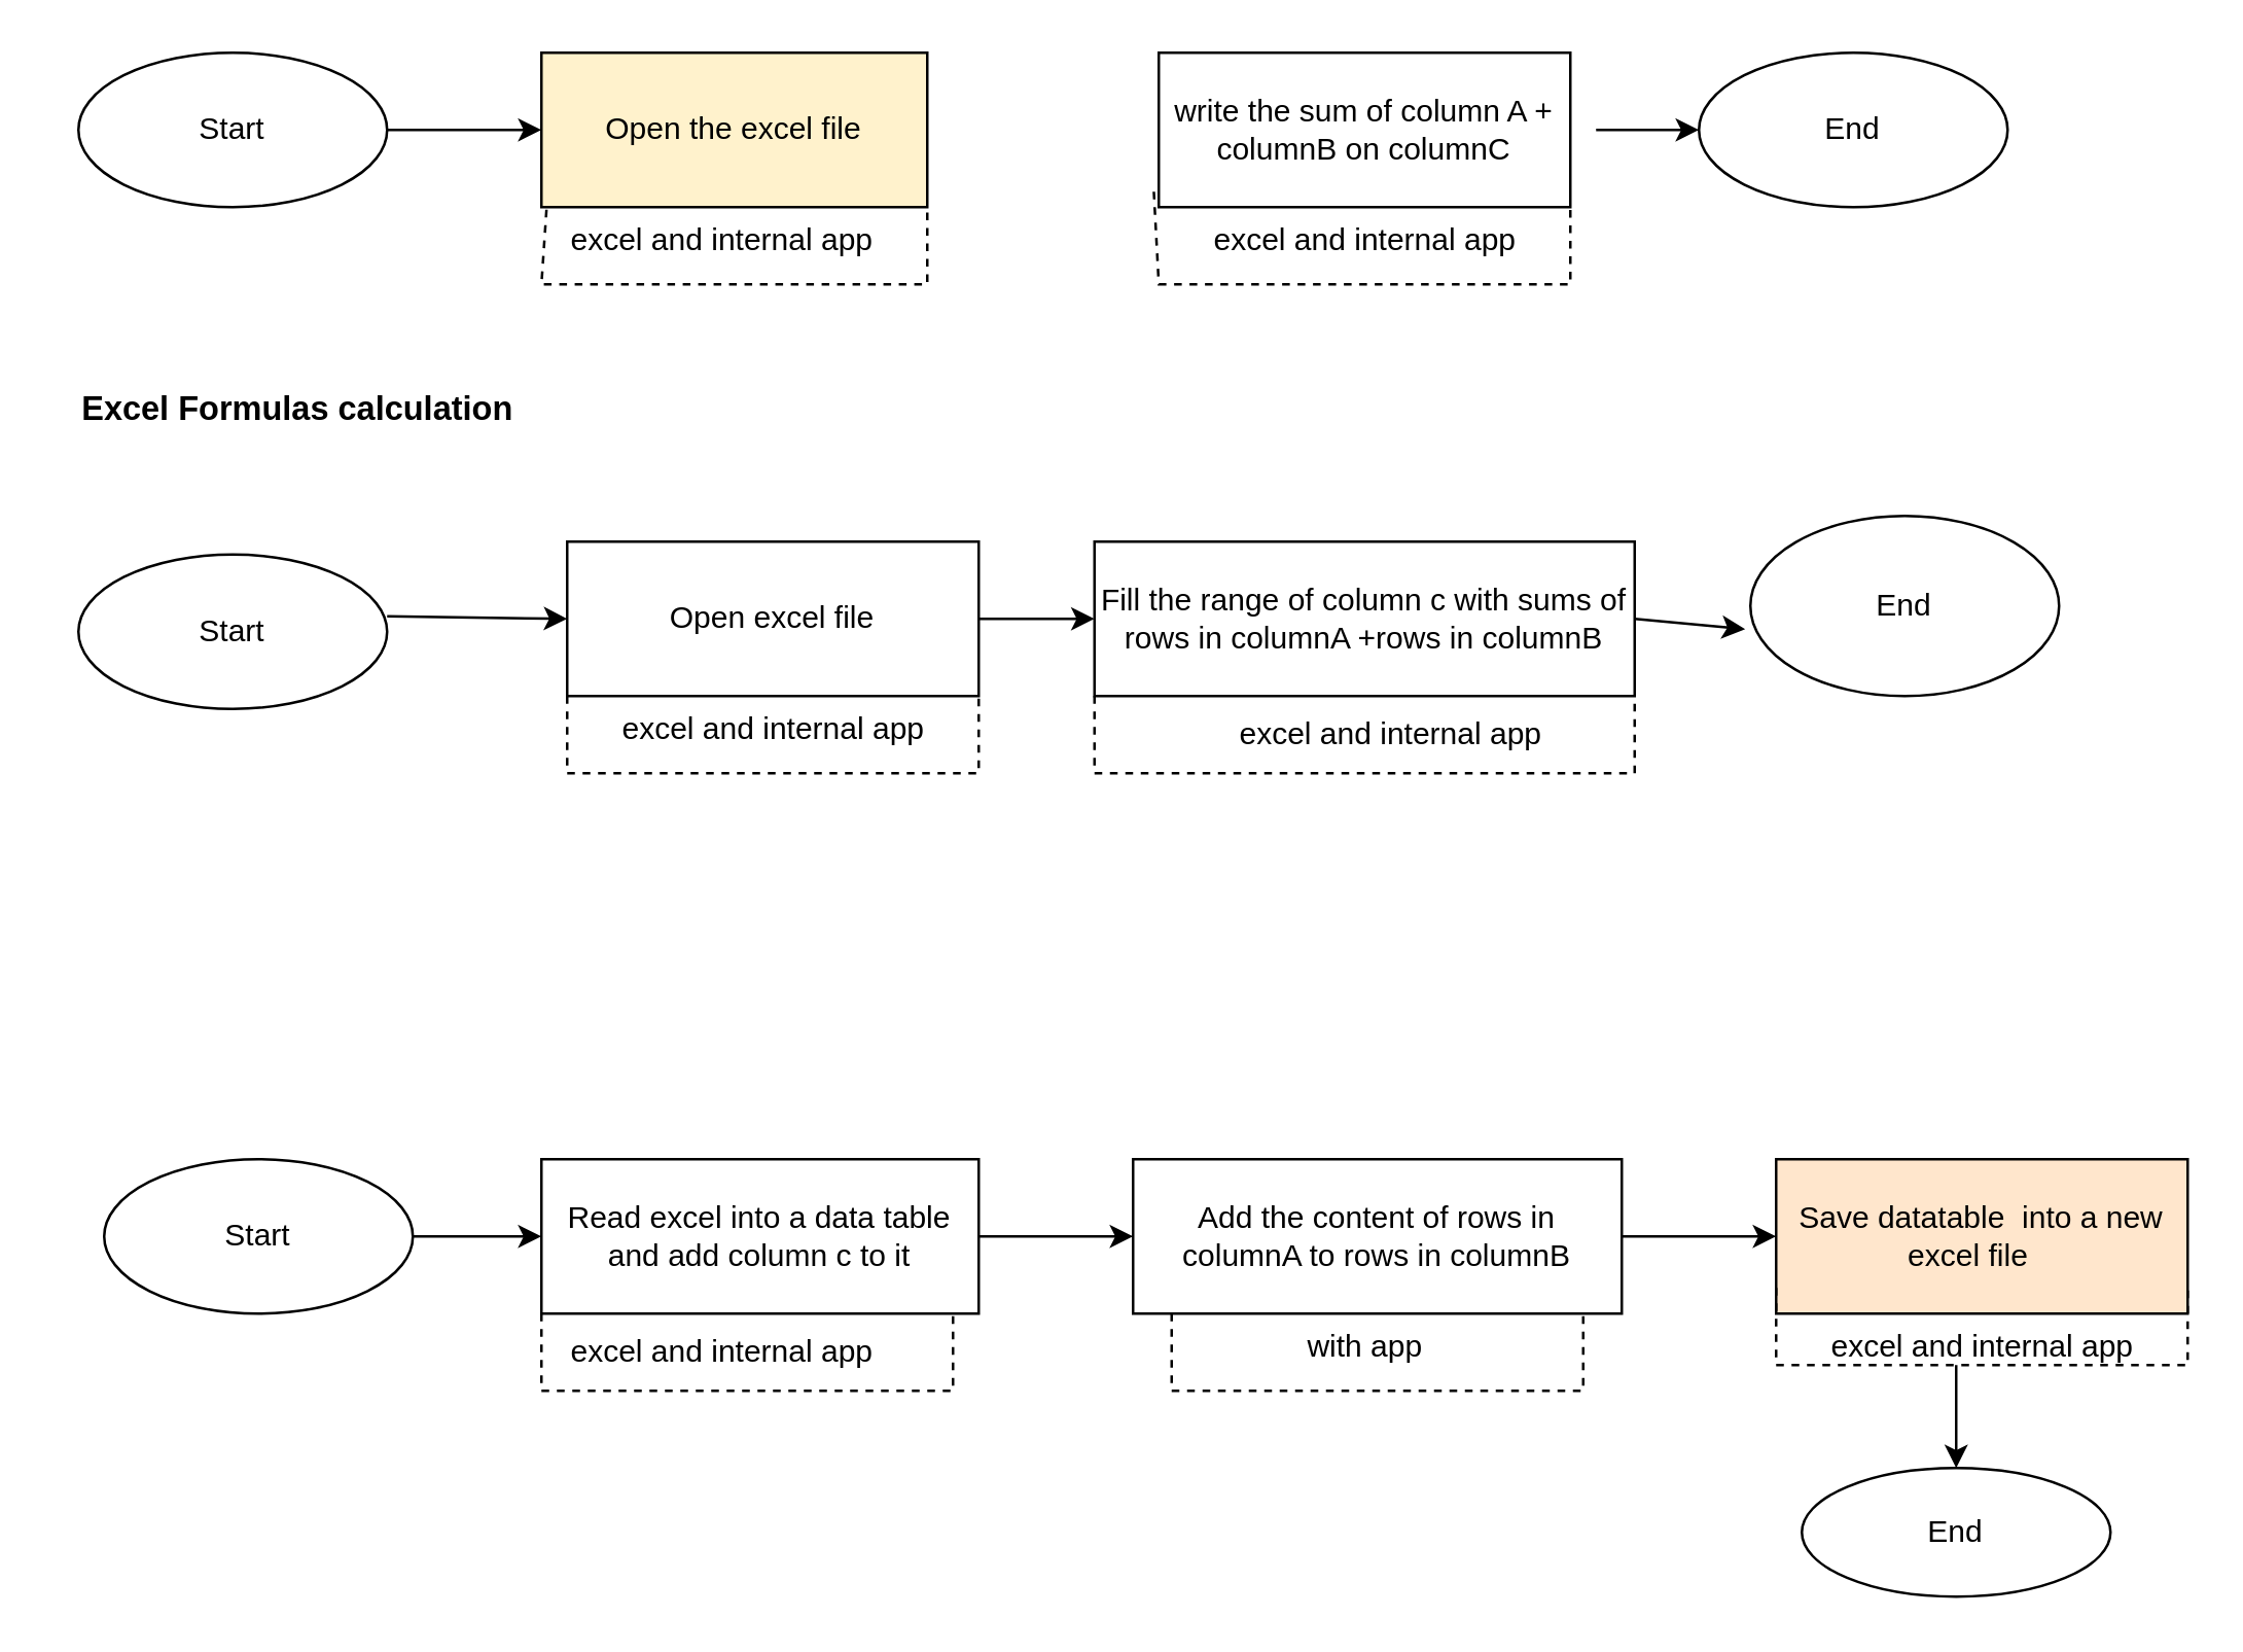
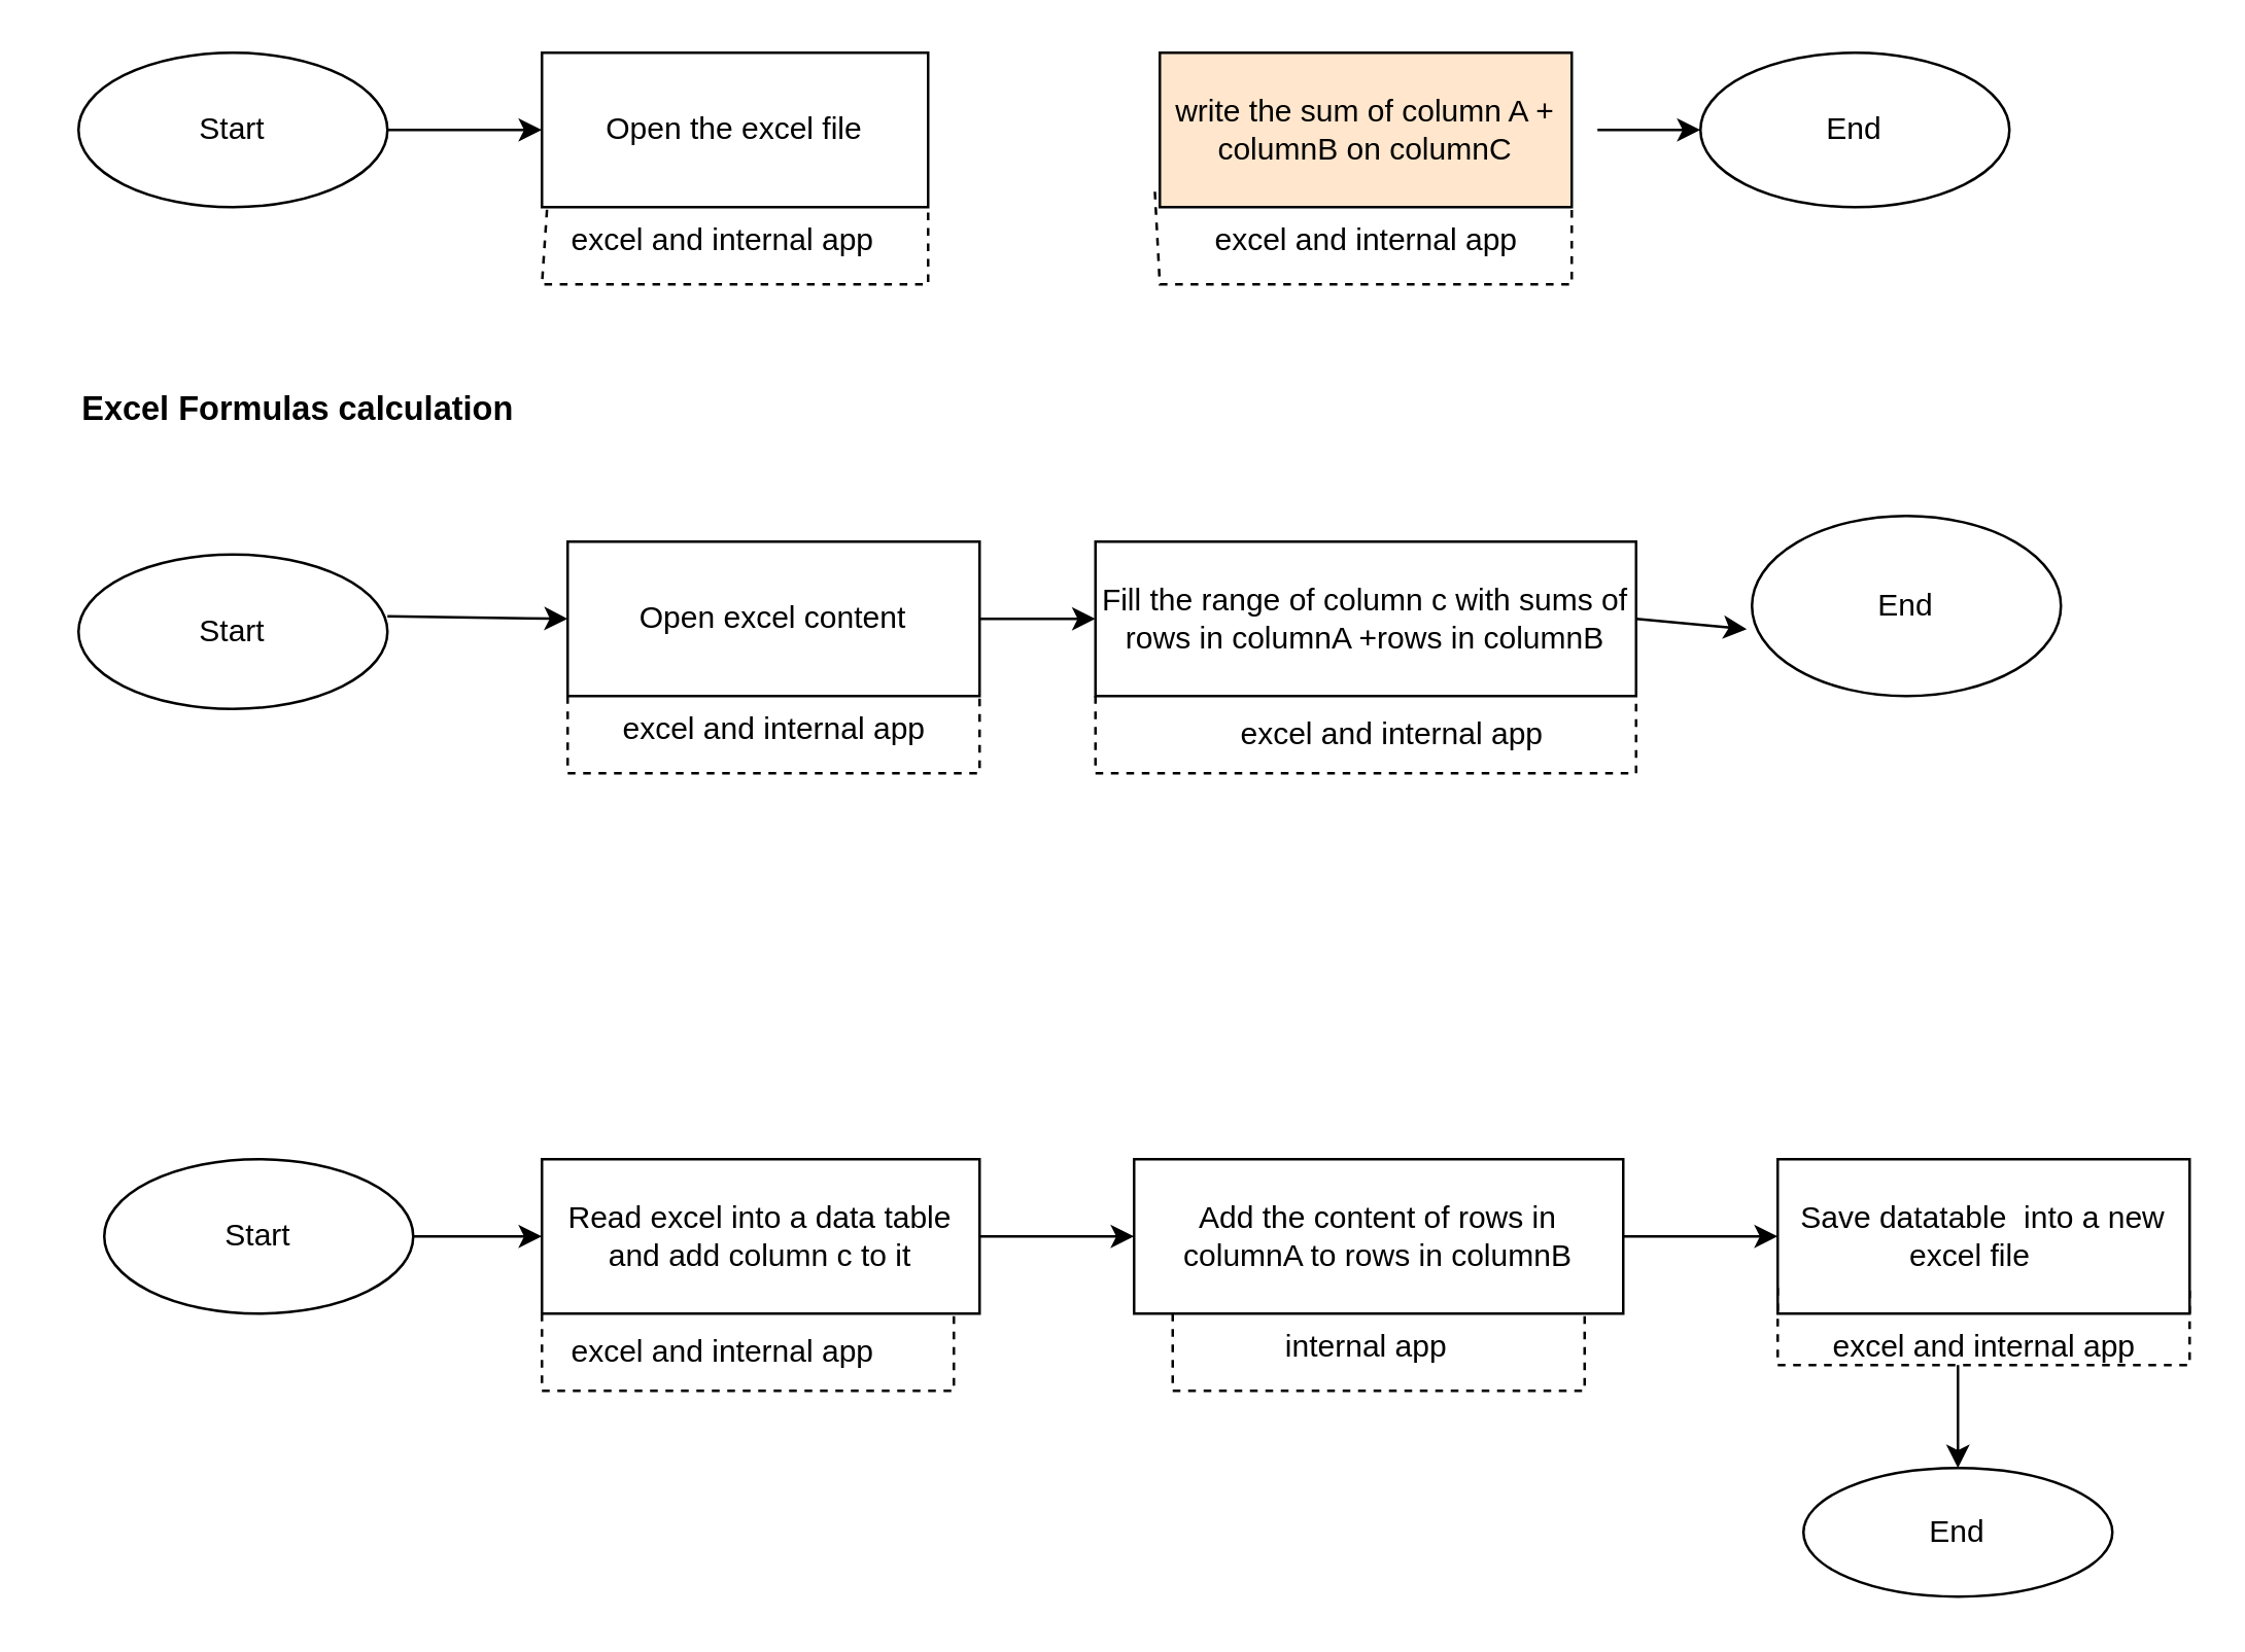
  <mxCell id="0" />
  <mxCell id="1" parent="0" />
  <mxCell id="2" value="Start" style="ellipse;whiteSpace=wrap;html=1;" vertex="1" parent="1"><mxGeometry x="30" y="20" width="120" height="60" as="geometry" /></mxCell>
- <mxCell id="3" value="Open the excel file" style="rounded=0;whiteSpace=wrap;html=1;fillColor=#fff2cc;" vertex="1" parent="1"><mxGeometry x="210" y="20" width="150" height="60" as="geometry" /></mxCell>
- <mxCell id="4" value="write the sum of column A + columnB on columnC" style="rounded=0;whiteSpace=wrap;html=1;" vertex="1" parent="1"><mxGeometry x="450" y="20" width="160" height="60" as="geometry" /></mxCell>
+ <mxCell id="3" value="Open the excel file" style="rounded=0;whiteSpace=wrap;html=1;" vertex="1" parent="1"><mxGeometry x="210" y="20" width="150" height="60" as="geometry" /></mxCell>
+ <mxCell id="4" value="write the sum of column A + columnB on columnC" style="rounded=0;whiteSpace=wrap;html=1;fillColor=#ffe6cc;" vertex="1" parent="1"><mxGeometry x="450" y="20" width="160" height="60" as="geometry" /></mxCell>
  <mxCell id="5" value="End" style="ellipse;whiteSpace=wrap;html=1;" vertex="1" parent="1"><mxGeometry x="660" y="20" width="120" height="60" as="geometry" /></mxCell>
  <mxCell id="6" value="excel and internal app" style="text;html=1;align=center;verticalAlign=middle;resizable=0;points=[];autosize=1;strokeColor=none;fillColor=none;" vertex="1" parent="1"><mxGeometry x="210" y="78" width="140" height="30" as="geometry" /></mxCell>
  <mxCell id="7" value="excel and internal app" style="text;html=1;align=center;verticalAlign=middle;resizable=0;points=[];autosize=1;strokeColor=none;fillColor=none;" vertex="1" parent="1"><mxGeometry x="460" y="78" width="140" height="30" as="geometry" /></mxCell>
  <mxCell id="8" value="" style="endArrow=none;dashed=1;html=1;rounded=0;entryX=1;entryY=1;entryDx=0;entryDy=0;exitX=-0.012;exitY=0.9;exitDx=0;exitDy=0;exitPerimeter=0;" edge="1" parent="1" source="4" target="4"><mxGeometry width="50" height="50" relative="1" as="geometry"><mxPoint x="380" y="210" as="sourcePoint" /><mxPoint x="430" y="160" as="targetPoint" /><Array as="points"><mxPoint x="450" y="110" /><mxPoint x="610" y="110" /></Array></mxGeometry></mxCell>
  <mxCell id="9" value="" style="endArrow=none;dashed=1;html=1;rounded=0;entryX=1;entryY=1;entryDx=0;entryDy=0;exitX=0.014;exitY=0.1;exitDx=0;exitDy=0;exitPerimeter=0;" edge="1" parent="1" source="6" target="3"><mxGeometry width="50" height="50" relative="1" as="geometry"><mxPoint x="380" y="210" as="sourcePoint" /><mxPoint x="430" y="160" as="targetPoint" /><Array as="points"><mxPoint x="210" y="110" /><mxPoint x="360" y="110" /></Array></mxGeometry></mxCell>
  <mxCell id="10" value="" style="endArrow=classic;html=1;rounded=0;entryX=0;entryY=0.5;entryDx=0;entryDy=0;" edge="1" parent="1" target="5"><mxGeometry width="50" height="50" relative="1" as="geometry"><mxPoint x="620" y="50" as="sourcePoint" /><mxPoint x="430" y="160" as="targetPoint" /></mxGeometry></mxCell>
  <mxCell id="11" value="" style="endArrow=classic;html=1;rounded=0;entryX=0;entryY=0.5;entryDx=0;entryDy=0;exitX=1;exitY=0.5;exitDx=0;exitDy=0;" edge="1" parent="1" source="2" target="3"><mxGeometry width="50" height="50" relative="1" as="geometry"><mxPoint x="380" y="210" as="sourcePoint" /><mxPoint x="430" y="160" as="targetPoint" /></mxGeometry></mxCell>
  <mxCell id="12" value="Start" style="ellipse;whiteSpace=wrap;html=1;" vertex="1" parent="1"><mxGeometry x="30" y="215" width="120" height="60" as="geometry" /></mxCell>
  <mxCell id="13" value="&lt;font size=&quot;1&quot; style=&quot;&quot;&gt;&lt;b style=&quot;font-size: 13px;&quot;&gt;Excel Formulas calculation&lt;/b&gt;&lt;/font&gt;" style="text;html=1;align=center;verticalAlign=middle;resizable=0;points=[];autosize=1;strokeColor=none;fillColor=none;" vertex="1" parent="1"><mxGeometry x="20" y="143" width="190" height="30" as="geometry" /></mxCell>
  <mxCell id="14" value="Fill the range of column c with sums of rows in columnA +rows in columnB" style="rounded=0;whiteSpace=wrap;html=1;" vertex="1" parent="1"><mxGeometry x="425" y="210" width="210" height="60" as="geometry" /></mxCell>
- <mxCell id="15" value="Open excel file" style="rounded=0;whiteSpace=wrap;html=1;" vertex="1" parent="1"><mxGeometry x="220" y="210" width="160" height="60" as="geometry" /></mxCell>
+ <mxCell id="15" value="Open excel content" style="rounded=0;whiteSpace=wrap;html=1;" vertex="1" parent="1"><mxGeometry x="220" y="210" width="160" height="60" as="geometry" /></mxCell>
  <mxCell id="16" value="End" style="ellipse;whiteSpace=wrap;html=1;" vertex="1" parent="1"><mxGeometry x="680" y="200" width="120" height="70" as="geometry" /></mxCell>
  <mxCell id="17" value="" style="endArrow=classic;html=1;rounded=0;entryX=0;entryY=0.5;entryDx=0;entryDy=0;exitX=1;exitY=0.5;exitDx=0;exitDy=0;" edge="1" parent="1" source="15" target="14"><mxGeometry width="50" height="50" relative="1" as="geometry"><mxPoint x="380" y="210" as="sourcePoint" /><mxPoint x="430" y="160" as="targetPoint" /></mxGeometry></mxCell>
  <mxCell id="18" value="" style="endArrow=classic;html=1;rounded=0;entryX=-0.017;entryY=0.629;entryDx=0;entryDy=0;exitX=1;exitY=0.5;exitDx=0;exitDy=0;entryPerimeter=0;" edge="1" parent="1" source="14" target="16"><mxGeometry width="50" height="50" relative="1" as="geometry"><mxPoint x="380" y="210" as="sourcePoint" /><mxPoint x="430" y="160" as="targetPoint" /></mxGeometry></mxCell>
  <mxCell id="19" value="" style="endArrow=classic;html=1;rounded=0;entryX=0;entryY=0.5;entryDx=0;entryDy=0;exitX=1;exitY=0.4;exitDx=0;exitDy=0;exitPerimeter=0;" edge="1" parent="1" source="12" target="15"><mxGeometry width="50" height="50" relative="1" as="geometry"><mxPoint x="380" y="210" as="sourcePoint" /><mxPoint x="430" y="160" as="targetPoint" /></mxGeometry></mxCell>
  <mxCell id="20" value="excel and internal app" style="text;html=1;align=center;verticalAlign=middle;resizable=0;points=[];autosize=1;strokeColor=none;fillColor=none;" vertex="1" parent="1"><mxGeometry x="230" y="268" width="140" height="30" as="geometry" /></mxCell>
  <mxCell id="21" value="excel and internal app" style="text;html=1;align=center;verticalAlign=middle;resizable=0;points=[];autosize=1;strokeColor=none;fillColor=none;" vertex="1" parent="1"><mxGeometry x="470" y="270" width="140" height="30" as="geometry" /></mxCell>
  <mxCell id="22" value="" style="endArrow=none;dashed=1;html=1;rounded=0;entryX=1;entryY=1;entryDx=0;entryDy=0;exitX=0;exitY=1;exitDx=0;exitDy=0;" edge="1" parent="1" source="14" target="14"><mxGeometry width="50" height="50" relative="1" as="geometry"><mxPoint x="380" y="210" as="sourcePoint" /><mxPoint x="430" y="160" as="targetPoint" /><Array as="points"><mxPoint x="425" y="300" /><mxPoint x="635" y="300" /></Array></mxGeometry></mxCell>
  <mxCell id="23" value="" style="endArrow=none;dashed=1;html=1;rounded=0;entryX=1;entryY=1;entryDx=0;entryDy=0;exitX=0;exitY=1;exitDx=0;exitDy=0;" edge="1" parent="1" source="15" target="15"><mxGeometry width="50" height="50" relative="1" as="geometry"><mxPoint x="380" y="210" as="sourcePoint" /><mxPoint x="430" y="160" as="targetPoint" /><Array as="points"><mxPoint x="220" y="300" /><mxPoint x="380" y="300" /></Array></mxGeometry></mxCell>
  <mxCell id="24" value="Start" style="ellipse;whiteSpace=wrap;html=1;" vertex="1" parent="1"><mxGeometry x="40" y="450" width="120" height="60" as="geometry" /></mxCell>
  <mxCell id="25" value="Read excel into a data table and add column c to it" style="rounded=0;whiteSpace=wrap;html=1;" vertex="1" parent="1"><mxGeometry x="210" y="450" width="170" height="60" as="geometry" /></mxCell>
  <mxCell id="26" value="Add the content of rows in columnA to rows in columnB" style="rounded=0;whiteSpace=wrap;html=1;" vertex="1" parent="1"><mxGeometry x="440" y="450" width="190" height="60" as="geometry" /></mxCell>
  <mxCell id="27" value="End" style="ellipse;whiteSpace=wrap;html=1;" vertex="1" parent="1"><mxGeometry x="700" y="570" width="120" height="50" as="geometry" /></mxCell>
- <mxCell id="28" value="Save datatable&amp;nbsp; into a new excel file&amp;nbsp; &amp;nbsp;" style="rounded=0;whiteSpace=wrap;html=1;fillColor=#ffe6cc;" vertex="1" parent="1"><mxGeometry x="690" y="450" width="160" height="60" as="geometry" /></mxCell>
+ <mxCell id="28" value="Save datatable&amp;nbsp; into a new excel file&amp;nbsp; &amp;nbsp;" style="rounded=0;whiteSpace=wrap;html=1;" vertex="1" parent="1"><mxGeometry x="690" y="450" width="160" height="60" as="geometry" /></mxCell>
  <mxCell id="29" value="" style="endArrow=classic;html=1;rounded=0;entryX=0.5;entryY=0;entryDx=0;entryDy=0;" edge="1" parent="1" target="27"><mxGeometry width="50" height="50" relative="1" as="geometry"><mxPoint x="760" y="530" as="sourcePoint" /><mxPoint x="430" y="660" as="targetPoint" /></mxGeometry></mxCell>
  <mxCell id="30" value="" style="endArrow=classic;html=1;rounded=0;entryX=0;entryY=0.5;entryDx=0;entryDy=0;exitX=1;exitY=0.5;exitDx=0;exitDy=0;" edge="1" parent="1" source="26" target="28"><mxGeometry width="50" height="50" relative="1" as="geometry"><mxPoint x="380" y="710" as="sourcePoint" /><mxPoint x="430" y="660" as="targetPoint" /></mxGeometry></mxCell>
  <mxCell id="31" value="" style="endArrow=classic;html=1;rounded=0;entryX=0;entryY=0.5;entryDx=0;entryDy=0;exitX=1;exitY=0.5;exitDx=0;exitDy=0;" edge="1" parent="1" source="25" target="26"><mxGeometry width="50" height="50" relative="1" as="geometry"><mxPoint x="380" y="710" as="sourcePoint" /><mxPoint x="430" y="660" as="targetPoint" /></mxGeometry></mxCell>
  <mxCell id="32" value="" style="endArrow=classic;html=1;rounded=0;entryX=0;entryY=0.5;entryDx=0;entryDy=0;exitX=1;exitY=0.5;exitDx=0;exitDy=0;" edge="1" parent="1" source="24" target="25"><mxGeometry width="50" height="50" relative="1" as="geometry"><mxPoint x="380" y="710" as="sourcePoint" /><mxPoint x="430" y="660" as="targetPoint" /></mxGeometry></mxCell>
  <mxCell id="33" value="" style="endArrow=none;dashed=1;html=1;rounded=0;entryX=1;entryY=1;entryDx=0;entryDy=0;exitX=0;exitY=1;exitDx=0;exitDy=0;" edge="1" parent="1"><mxGeometry width="50" height="50" relative="1" as="geometry"><mxPoint x="210" y="510" as="sourcePoint" /><mxPoint x="370" y="510" as="targetPoint" /><Array as="points"><mxPoint x="210" y="540" /><mxPoint x="370" y="540" /></Array></mxGeometry></mxCell>
  <mxCell id="34" value="" style="endArrow=none;dashed=1;html=1;rounded=0;entryX=1;entryY=1;entryDx=0;entryDy=0;exitX=0;exitY=1;exitDx=0;exitDy=0;" edge="1" parent="1"><mxGeometry width="50" height="50" relative="1" as="geometry"><mxPoint x="455" y="510" as="sourcePoint" /><mxPoint x="615" y="510" as="targetPoint" /><Array as="points"><mxPoint x="455" y="540" /><mxPoint x="615" y="540" /></Array></mxGeometry></mxCell>
  <mxCell id="35" value="" style="endArrow=none;dashed=1;html=1;rounded=0;entryX=1;entryY=1;entryDx=0;entryDy=0;exitX=0;exitY=1;exitDx=0;exitDy=0;" edge="1" parent="1"><mxGeometry width="50" height="50" relative="1" as="geometry"><mxPoint x="690" y="500" as="sourcePoint" /><mxPoint x="850" y="500" as="targetPoint" /><Array as="points"><mxPoint x="690" y="530" /><mxPoint x="850" y="530" /></Array></mxGeometry></mxCell>
  <mxCell id="36" value="excel and internal app" style="text;html=1;align=center;verticalAlign=middle;resizable=0;points=[];autosize=1;strokeColor=none;fillColor=none;" vertex="1" parent="1"><mxGeometry x="210" y="510" width="140" height="30" as="geometry" /></mxCell>
  <mxCell id="37" value="excel and internal app" style="text;html=1;align=center;verticalAlign=middle;resizable=0;points=[];autosize=1;strokeColor=none;fillColor=none;" vertex="1" parent="1"><mxGeometry x="700" y="508" width="140" height="30" as="geometry" /></mxCell>
- <mxCell id="38" value="with app" style="text;html=1;align=center;verticalAlign=middle;resizable=0;points=[];autosize=1;strokeColor=none;fillColor=none;" vertex="1" parent="1"><mxGeometry x="485" y="508" width="90" height="30" as="geometry" /></mxCell>
+ <mxCell id="38" value="internal app" style="text;html=1;align=center;verticalAlign=middle;resizable=0;points=[];autosize=1;strokeColor=none;fillColor=none;" vertex="1" parent="1"><mxGeometry x="485" y="508" width="90" height="30" as="geometry" /></mxCell>
